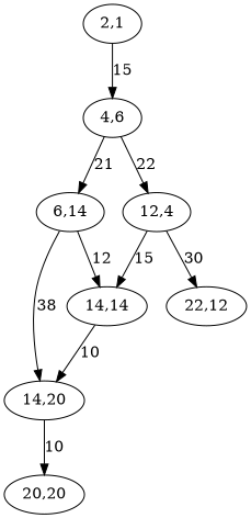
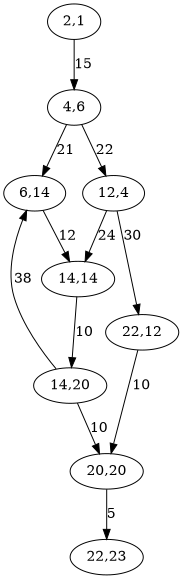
  digraph {
    "2,1"
    "4,6"
    "6,14"
    "12,4"
    "14,14"
    "14,20"
    "22,12"
    "20,20"
+   "22,23"
    "2,1" -> "4,6" [label=15]
    "4,6" -> "6,14" [label=21]
    "4,6" -> "12,4" [label=22]
    "6,14" -> "14,14" [label=12]
-   "6,14" -> "14,20" [label=38]
-   "12,4" -> "14,14" [label=15]
+   "14,20" -> "6,14" [label=38]
+   "12,4" -> "14,14" [label=24]
    "12,4" -> "22,12" [label=30]
    "14,14" -> "14,20" [label=10]
    "14,20" -> "20,20" [label=10]
+   "22,12" -> "20,20" [label=10]
+   "20,20" -> "22,23" [label=5]
  }
